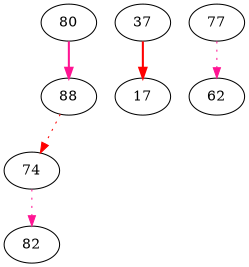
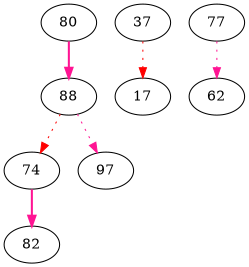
  digraph {
    edge [color=deeppink style=dotted]
    n1 [height=0.5 label=80 width=0.75]
    n2 [height=0.5 label=88 width=0.75]
    n3 [height=0.5 label=74 width=0.75]
+   n4 [height=0.5 label=97 width=0.75]
    n5 [height=0.5 label=37 width=0.75]
    n6 [height=0.5 label=17 width=0.75]
    n7 [height=0.5 label=77 width=0.75]
    n8 [height=0.5 label=62 width=0.75]
    n9 [height=0.5 label=82 width=0.75]
    n1 -> n2 [style=bold]
    n2 -> n3 [color=red]
-   n3 -> n9
-   n5 -> n6 [color=red style=bold]
+   n2 -> n4
+   n3 -> n9 [style=bold]
+   n5 -> n6 [color=red]
    n7 -> n8
  }
